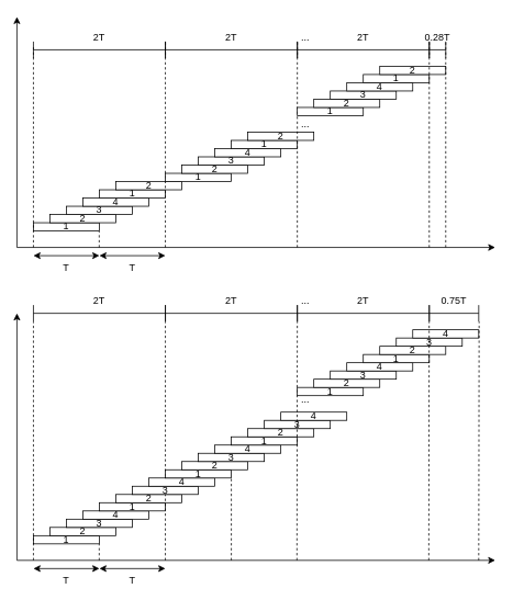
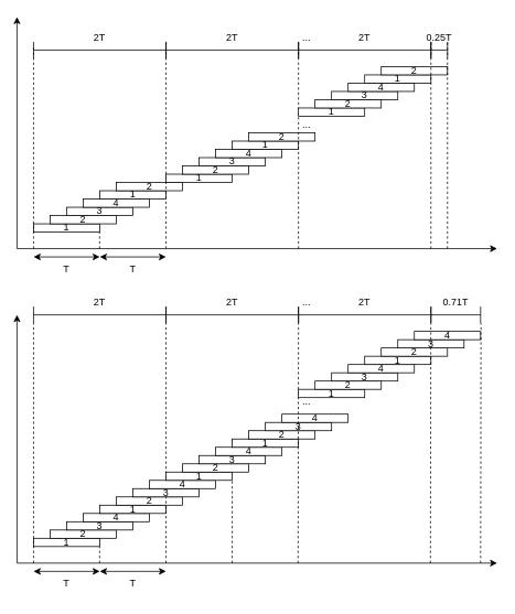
  <mxCell id="0" />
  <mxCell id="1" parent="0" />
  <mxCell id="2" value="" style="endArrow=classic;html=1;rounded=0;" parent="1" edge="1"><mxGeometry width="50" height="50" relative="1" as="geometry"><mxPoint x="20" y="300" as="sourcePoint" /><mxPoint x="20" y="20" as="targetPoint" /></mxGeometry></mxCell>
  <mxCell id="3" value="" style="endArrow=classic;html=1;rounded=0;" parent="1" edge="1"><mxGeometry width="50" height="50" relative="1" as="geometry"><mxPoint x="20" y="300" as="sourcePoint" /><mxPoint x="600" y="300" as="targetPoint" /></mxGeometry></mxCell>
  <mxCell id="4" value="1" style="rounded=0;whiteSpace=wrap;html=1;" parent="1" vertex="1"><mxGeometry x="40" y="270" width="80" height="10" as="geometry" /></mxCell>
  <mxCell id="5" value="" style="endArrow=none;dashed=1;html=1;rounded=0;entryX=0;entryY=0.25;entryDx=0;entryDy=0;entryPerimeter=0;" parent="1" target="51" edge="1"><mxGeometry width="50" height="50" relative="1" as="geometry"><mxPoint x="40" y="300" as="sourcePoint" /><mxPoint x="40" y="140" as="targetPoint" /></mxGeometry></mxCell>
  <mxCell id="6" value="" style="endArrow=none;dashed=1;html=1;rounded=0;entryX=0;entryY=1;entryDx=0;entryDy=0;" parent="1" edge="1"><mxGeometry width="50" height="50" relative="1" as="geometry"><mxPoint x="119.77" y="300" as="sourcePoint" /><mxPoint x="119.77" y="280" as="targetPoint" /></mxGeometry></mxCell>
  <mxCell id="7" value="2" style="rounded=0;whiteSpace=wrap;html=1;" parent="1" vertex="1"><mxGeometry x="60" y="260" width="80" height="10" as="geometry" /></mxCell>
  <mxCell id="8" value="3" style="rounded=0;whiteSpace=wrap;html=1;" parent="1" vertex="1"><mxGeometry x="80" y="250" width="80" height="10" as="geometry" /></mxCell>
  <mxCell id="9" value="4" style="rounded=0;whiteSpace=wrap;html=1;" parent="1" vertex="1"><mxGeometry x="100" y="240" width="80" height="10" as="geometry" /></mxCell>
  <mxCell id="10" value="1" style="rounded=0;whiteSpace=wrap;html=1;" parent="1" vertex="1"><mxGeometry x="120" y="230" width="80" height="10" as="geometry" /></mxCell>
  <mxCell id="11" value="&lt;font style=&quot;font-size: 12px;&quot;&gt;T&lt;/font&gt;" style="text;html=1;strokeColor=none;fillColor=none;align=center;verticalAlign=middle;whiteSpace=wrap;rounded=0;fontSize=6;" parent="1" vertex="1"><mxGeometry x="50" y="310" width="60" height="30" as="geometry" /></mxCell>
  <mxCell id="12" value="" style="endArrow=classic;startArrow=classic;html=1;rounded=0;fontSize=6;" parent="1" edge="1"><mxGeometry width="50" height="50" relative="1" as="geometry"><mxPoint x="40" y="310" as="sourcePoint" /><mxPoint x="120" y="310" as="targetPoint" /></mxGeometry></mxCell>
  <mxCell id="13" value="2" style="rounded=0;whiteSpace=wrap;html=1;" vertex="1" parent="1"><mxGeometry x="140" y="220" width="80" height="10" as="geometry" /></mxCell>
  <mxCell id="14" value="" style="endArrow=none;dashed=1;html=1;rounded=0;entryX=1;entryY=0;entryDx=0;entryDy=0;entryPerimeter=0;" parent="1" edge="1" target="51"><mxGeometry width="50" height="50" relative="1" as="geometry"><mxPoint x="200" y="300" as="sourcePoint" /><mxPoint x="200" y="140" as="targetPoint" /></mxGeometry></mxCell>
  <mxCell id="15" value="&lt;font style=&quot;font-size: 12px;&quot;&gt;T&lt;/font&gt;" style="text;html=1;strokeColor=none;fillColor=none;align=center;verticalAlign=middle;whiteSpace=wrap;rounded=0;fontSize=6;" vertex="1" parent="1"><mxGeometry x="130" y="310" width="60" height="30" as="geometry" /></mxCell>
  <mxCell id="16" value="" style="endArrow=classic;startArrow=classic;html=1;rounded=0;fontSize=6;" edge="1" parent="1"><mxGeometry width="50" height="50" relative="1" as="geometry"><mxPoint x="120" y="310" as="sourcePoint" /><mxPoint x="200" y="310" as="targetPoint" /></mxGeometry></mxCell>
  <mxCell id="17" value="1" style="rounded=0;whiteSpace=wrap;html=1;" vertex="1" parent="1"><mxGeometry x="200" y="210" width="80" height="10" as="geometry" /></mxCell>
  <mxCell id="18" value="2" style="rounded=0;whiteSpace=wrap;html=1;" vertex="1" parent="1"><mxGeometry x="220" y="200" width="80" height="10" as="geometry" /></mxCell>
  <mxCell id="19" value="3" style="rounded=0;whiteSpace=wrap;html=1;" vertex="1" parent="1"><mxGeometry x="240" y="190" width="80" height="10" as="geometry" /></mxCell>
  <mxCell id="20" value="4" style="rounded=0;whiteSpace=wrap;html=1;" vertex="1" parent="1"><mxGeometry x="260" y="180" width="80" height="10" as="geometry" /></mxCell>
  <mxCell id="21" value="1" style="rounded=0;whiteSpace=wrap;html=1;" vertex="1" parent="1"><mxGeometry x="280" y="170" width="80" height="10" as="geometry" /></mxCell>
  <mxCell id="22" value="2" style="rounded=0;whiteSpace=wrap;html=1;" vertex="1" parent="1"><mxGeometry x="300" y="160" width="80" height="10" as="geometry" /></mxCell>
  <mxCell id="23" value="" style="endArrow=classic;html=1;rounded=0;" edge="1" parent="1"><mxGeometry width="50" height="50" relative="1" as="geometry"><mxPoint x="20" y="680" as="sourcePoint" /><mxPoint x="20" y="380" as="targetPoint" /></mxGeometry></mxCell>
  <mxCell id="24" value="" style="endArrow=classic;html=1;rounded=0;" edge="1" parent="1"><mxGeometry width="50" height="50" relative="1" as="geometry"><mxPoint x="20" y="680" as="sourcePoint" /><mxPoint x="600" y="680" as="targetPoint" /></mxGeometry></mxCell>
  <mxCell id="25" value="1" style="rounded=0;whiteSpace=wrap;html=1;" vertex="1" parent="1"><mxGeometry x="40" y="650" width="80" height="10" as="geometry" /></mxCell>
  <mxCell id="26" value="" style="endArrow=none;dashed=1;html=1;rounded=0;" edge="1" parent="1"><mxGeometry width="50" height="50" relative="1" as="geometry"><mxPoint x="40" y="680" as="sourcePoint" /><mxPoint x="40" y="390" as="targetPoint" /></mxGeometry></mxCell>
  <mxCell id="27" value="" style="endArrow=none;dashed=1;html=1;rounded=0;entryX=0;entryY=1;entryDx=0;entryDy=0;" edge="1" parent="1"><mxGeometry width="50" height="50" relative="1" as="geometry"><mxPoint x="119.77" y="680" as="sourcePoint" /><mxPoint x="119.77" y="660" as="targetPoint" /></mxGeometry></mxCell>
  <mxCell id="28" value="2" style="rounded=0;whiteSpace=wrap;html=1;" vertex="1" parent="1"><mxGeometry x="60" y="640" width="80" height="10" as="geometry" /></mxCell>
  <mxCell id="29" value="3" style="rounded=0;whiteSpace=wrap;html=1;" vertex="1" parent="1"><mxGeometry x="80" y="630" width="80" height="10" as="geometry" /></mxCell>
  <mxCell id="30" value="4" style="rounded=0;whiteSpace=wrap;html=1;" vertex="1" parent="1"><mxGeometry x="100" y="620" width="80" height="10" as="geometry" /></mxCell>
  <mxCell id="31" value="1" style="rounded=0;whiteSpace=wrap;html=1;" vertex="1" parent="1"><mxGeometry x="120" y="610" width="80" height="10" as="geometry" /></mxCell>
  <mxCell id="32" value="&lt;font style=&quot;font-size: 12px;&quot;&gt;T&lt;/font&gt;" style="text;html=1;strokeColor=none;fillColor=none;align=center;verticalAlign=middle;whiteSpace=wrap;rounded=0;fontSize=6;" vertex="1" parent="1"><mxGeometry x="50" y="690" width="60" height="30" as="geometry" /></mxCell>
  <mxCell id="33" value="" style="endArrow=classic;startArrow=classic;html=1;rounded=0;fontSize=6;" edge="1" parent="1"><mxGeometry width="50" height="50" relative="1" as="geometry"><mxPoint x="40" y="690" as="sourcePoint" /><mxPoint x="120" y="690" as="targetPoint" /></mxGeometry></mxCell>
  <mxCell id="34" value="2" style="rounded=0;whiteSpace=wrap;html=1;" vertex="1" parent="1"><mxGeometry x="140" y="600" width="80" height="10" as="geometry" /></mxCell>
  <mxCell id="35" value="" style="endArrow=none;dashed=1;html=1;rounded=0;" edge="1" parent="1"><mxGeometry width="50" height="50" relative="1" as="geometry"><mxPoint x="200" y="680" as="sourcePoint" /><mxPoint x="200" y="390" as="targetPoint" /></mxGeometry></mxCell>
  <mxCell id="36" value="&lt;font style=&quot;font-size: 12px;&quot;&gt;T&lt;/font&gt;" style="text;html=1;strokeColor=none;fillColor=none;align=center;verticalAlign=middle;whiteSpace=wrap;rounded=0;fontSize=6;" vertex="1" parent="1"><mxGeometry x="130" y="690" width="60" height="30" as="geometry" /></mxCell>
  <mxCell id="37" value="" style="endArrow=classic;startArrow=classic;html=1;rounded=0;fontSize=6;" edge="1" parent="1"><mxGeometry width="50" height="50" relative="1" as="geometry"><mxPoint x="120" y="690" as="sourcePoint" /><mxPoint x="200" y="690" as="targetPoint" /></mxGeometry></mxCell>
  <mxCell id="38" value="3" style="rounded=0;whiteSpace=wrap;html=1;" vertex="1" parent="1"><mxGeometry x="160" y="590" width="80" height="10" as="geometry" /></mxCell>
  <mxCell id="39" value="4" style="rounded=0;whiteSpace=wrap;html=1;" vertex="1" parent="1"><mxGeometry x="180" y="580" width="80" height="10" as="geometry" /></mxCell>
  <mxCell id="40" value="1" style="rounded=0;whiteSpace=wrap;html=1;" vertex="1" parent="1"><mxGeometry x="200" y="570" width="80" height="10" as="geometry" /></mxCell>
  <mxCell id="41" value="2" style="rounded=0;whiteSpace=wrap;html=1;" vertex="1" parent="1"><mxGeometry x="220" y="560" width="80" height="10" as="geometry" /></mxCell>
  <mxCell id="42" value="3" style="rounded=0;whiteSpace=wrap;html=1;" vertex="1" parent="1"><mxGeometry x="240" y="550" width="80" height="10" as="geometry" /></mxCell>
  <mxCell id="43" value="4" style="rounded=0;whiteSpace=wrap;html=1;" vertex="1" parent="1"><mxGeometry x="260" y="540" width="80" height="10" as="geometry" /></mxCell>
  <mxCell id="44" value="1" style="rounded=0;whiteSpace=wrap;html=1;" vertex="1" parent="1"><mxGeometry x="280" y="530" width="80" height="10" as="geometry" /></mxCell>
  <mxCell id="45" value="2" style="rounded=0;whiteSpace=wrap;html=1;" vertex="1" parent="1"><mxGeometry x="300" y="520" width="80" height="10" as="geometry" /></mxCell>
  <mxCell id="46" value="3" style="rounded=0;whiteSpace=wrap;html=1;" vertex="1" parent="1"><mxGeometry x="320" y="510" width="80" height="10" as="geometry" /></mxCell>
  <mxCell id="47" value="4" style="rounded=0;whiteSpace=wrap;html=1;" vertex="1" parent="1"><mxGeometry x="340" y="500" width="80" height="10" as="geometry" /></mxCell>
  <mxCell id="48" value="" style="endArrow=none;dashed=1;html=1;rounded=0;" edge="1" parent="1"><mxGeometry width="50" height="50" relative="1" as="geometry"><mxPoint x="359.52" y="680" as="sourcePoint" /><mxPoint x="360" y="390" as="targetPoint" /></mxGeometry></mxCell>
  <mxCell id="49" value="" style="endArrow=none;dashed=1;html=1;rounded=0;" edge="1" parent="1"><mxGeometry width="50" height="50" relative="1" as="geometry"><mxPoint x="280" y="680" as="sourcePoint" /><mxPoint x="280" y="580" as="targetPoint" /></mxGeometry></mxCell>
  <mxCell id="50" value="" style="endArrow=none;dashed=1;html=1;rounded=0;" edge="1" parent="1"><mxGeometry width="50" height="50" relative="1" as="geometry"><mxPoint x="360" y="300" as="sourcePoint" /><mxPoint x="360" y="50" as="targetPoint" /></mxGeometry></mxCell>
  <mxCell id="51" value="" style="shape=crossbar;whiteSpace=wrap;html=1;rounded=1;" vertex="1" parent="1"><mxGeometry x="40" y="50" width="160" height="20" as="geometry" /></mxCell>
  <mxCell id="52" value="2T" style="text;html=1;strokeColor=none;fillColor=none;align=center;verticalAlign=middle;whiteSpace=wrap;rounded=0;" vertex="1" parent="1"><mxGeometry x="90" y="30" width="60" height="30" as="geometry" /></mxCell>
  <mxCell id="53" value="1" style="rounded=0;whiteSpace=wrap;html=1;" vertex="1" parent="1"><mxGeometry x="360" y="130" width="80" height="10" as="geometry" /></mxCell>
  <mxCell id="54" value="2" style="rounded=0;whiteSpace=wrap;html=1;" vertex="1" parent="1"><mxGeometry x="380" y="120" width="80" height="10" as="geometry" /></mxCell>
  <mxCell id="55" value="3" style="rounded=0;whiteSpace=wrap;html=1;" vertex="1" parent="1"><mxGeometry x="400" y="110" width="80" height="10" as="geometry" /></mxCell>
  <mxCell id="56" value="4" style="rounded=0;whiteSpace=wrap;html=1;" vertex="1" parent="1"><mxGeometry x="420" y="100" width="80" height="10" as="geometry" /></mxCell>
  <mxCell id="57" value="1" style="rounded=0;whiteSpace=wrap;html=1;" vertex="1" parent="1"><mxGeometry x="440" y="90" width="80" height="10" as="geometry" /></mxCell>
  <mxCell id="58" value="2" style="rounded=0;whiteSpace=wrap;html=1;" vertex="1" parent="1"><mxGeometry x="460" y="80" width="80" height="10" as="geometry" /></mxCell>
  <mxCell id="59" value="..." style="text;html=1;strokeColor=none;fillColor=none;align=center;verticalAlign=middle;whiteSpace=wrap;rounded=0;" vertex="1" parent="1"><mxGeometry x="340" y="135" width="60" height="30" as="geometry" /></mxCell>
  <mxCell id="60" value="" style="endArrow=none;dashed=1;html=1;rounded=0;" edge="1" parent="1"><mxGeometry width="50" height="50" relative="1" as="geometry"><mxPoint x="520" y="300" as="sourcePoint" /><mxPoint x="520" y="50" as="targetPoint" /></mxGeometry></mxCell>
  <mxCell id="61" value="" style="shape=crossbar;whiteSpace=wrap;html=1;rounded=1;" vertex="1" parent="1"><mxGeometry x="200" y="50" width="160" height="20" as="geometry" /></mxCell>
  <mxCell id="62" value="2T" style="text;html=1;strokeColor=none;fillColor=none;align=center;verticalAlign=middle;whiteSpace=wrap;rounded=0;" vertex="1" parent="1"><mxGeometry x="250" y="30" width="60" height="30" as="geometry" /></mxCell>
  <mxCell id="63" value="" style="shape=crossbar;whiteSpace=wrap;html=1;rounded=1;" vertex="1" parent="1"><mxGeometry x="360" y="50" width="160" height="20" as="geometry" /></mxCell>
  <mxCell id="64" value="2T" style="text;html=1;strokeColor=none;fillColor=none;align=center;verticalAlign=middle;whiteSpace=wrap;rounded=0;" vertex="1" parent="1"><mxGeometry x="410" y="30" width="60" height="30" as="geometry" /></mxCell>
  <mxCell id="65" value="..." style="text;html=1;strokeColor=none;fillColor=none;align=center;verticalAlign=middle;whiteSpace=wrap;rounded=0;" vertex="1" parent="1"><mxGeometry x="340" y="30" width="60" height="30" as="geometry" /></mxCell>
  <mxCell id="66" value="" style="endArrow=none;dashed=1;html=1;rounded=0;" edge="1" parent="1"><mxGeometry width="50" height="50" relative="1" as="geometry"><mxPoint x="540" y="300" as="sourcePoint" /><mxPoint x="540" y="50" as="targetPoint" /></mxGeometry></mxCell>
  <mxCell id="67" value="" style="shape=crossbar;whiteSpace=wrap;html=1;rounded=1;" vertex="1" parent="1"><mxGeometry x="520" y="50" width="20" height="20" as="geometry" /></mxCell>
- <mxCell id="68" value="0.28T" style="text;html=1;strokeColor=none;fillColor=none;align=center;verticalAlign=middle;whiteSpace=wrap;rounded=0;" vertex="1" parent="1"><mxGeometry x="500" y="30" width="60" height="30" as="geometry" /></mxCell>
+ <mxCell id="68" value="0.25T" style="text;html=1;strokeColor=none;fillColor=none;align=center;verticalAlign=middle;whiteSpace=wrap;rounded=0;" vertex="1" parent="1"><mxGeometry x="500" y="30" width="60" height="30" as="geometry" /></mxCell>
  <mxCell id="69" value="1" style="rounded=0;whiteSpace=wrap;html=1;" vertex="1" parent="1"><mxGeometry x="360" y="470" width="80" height="10" as="geometry" /></mxCell>
  <mxCell id="70" value="2" style="rounded=0;whiteSpace=wrap;html=1;" vertex="1" parent="1"><mxGeometry x="380" y="460" width="80" height="10" as="geometry" /></mxCell>
  <mxCell id="71" value="3" style="rounded=0;whiteSpace=wrap;html=1;" vertex="1" parent="1"><mxGeometry x="400" y="450" width="80" height="10" as="geometry" /></mxCell>
  <mxCell id="72" value="4" style="rounded=0;whiteSpace=wrap;html=1;" vertex="1" parent="1"><mxGeometry x="420" y="440" width="80" height="10" as="geometry" /></mxCell>
  <mxCell id="73" value="1" style="rounded=0;whiteSpace=wrap;html=1;" vertex="1" parent="1"><mxGeometry x="440" y="430" width="80" height="10" as="geometry" /></mxCell>
  <mxCell id="74" value="2" style="rounded=0;whiteSpace=wrap;html=1;" vertex="1" parent="1"><mxGeometry x="460" y="420" width="80" height="10" as="geometry" /></mxCell>
  <mxCell id="75" value="3" style="rounded=0;whiteSpace=wrap;html=1;" vertex="1" parent="1"><mxGeometry x="480" y="410" width="80" height="10" as="geometry" /></mxCell>
  <mxCell id="76" value="4" style="rounded=0;whiteSpace=wrap;html=1;" vertex="1" parent="1"><mxGeometry x="500" y="400" width="80" height="10" as="geometry" /></mxCell>
  <mxCell id="77" value="..." style="text;html=1;strokeColor=none;fillColor=none;align=center;verticalAlign=middle;whiteSpace=wrap;rounded=0;" vertex="1" parent="1"><mxGeometry x="340" y="470" width="60" height="30" as="geometry" /></mxCell>
  <mxCell id="78" value="" style="endArrow=none;dashed=1;html=1;rounded=0;" edge="1" parent="1"><mxGeometry width="50" height="50" relative="1" as="geometry"><mxPoint x="519.43" y="680" as="sourcePoint" /><mxPoint x="519.91" y="390" as="targetPoint" /></mxGeometry></mxCell>
  <mxCell id="79" value="" style="endArrow=none;dashed=1;html=1;rounded=0;" edge="1" parent="1"><mxGeometry width="50" height="50" relative="1" as="geometry"><mxPoint x="580" y="680" as="sourcePoint" /><mxPoint x="580.48" y="390" as="targetPoint" /></mxGeometry></mxCell>
  <mxCell id="80" value="" style="shape=crossbar;whiteSpace=wrap;html=1;rounded=1;" vertex="1" parent="1"><mxGeometry x="40" y="370" width="160" height="20" as="geometry" /></mxCell>
  <mxCell id="81" value="2T" style="text;html=1;strokeColor=none;fillColor=none;align=center;verticalAlign=middle;whiteSpace=wrap;rounded=0;" vertex="1" parent="1"><mxGeometry x="90" y="350" width="60" height="30" as="geometry" /></mxCell>
  <mxCell id="82" value="" style="shape=crossbar;whiteSpace=wrap;html=1;rounded=1;" vertex="1" parent="1"><mxGeometry x="200" y="370" width="160" height="20" as="geometry" /></mxCell>
  <mxCell id="83" value="2T" style="text;html=1;strokeColor=none;fillColor=none;align=center;verticalAlign=middle;whiteSpace=wrap;rounded=0;" vertex="1" parent="1"><mxGeometry x="250" y="350" width="60" height="30" as="geometry" /></mxCell>
  <mxCell id="84" value="" style="shape=crossbar;whiteSpace=wrap;html=1;rounded=1;" vertex="1" parent="1"><mxGeometry x="360" y="370" width="160" height="20" as="geometry" /></mxCell>
  <mxCell id="85" value="2T" style="text;html=1;strokeColor=none;fillColor=none;align=center;verticalAlign=middle;whiteSpace=wrap;rounded=0;" vertex="1" parent="1"><mxGeometry x="410" y="350" width="60" height="30" as="geometry" /></mxCell>
  <mxCell id="86" value="..." style="text;html=1;strokeColor=none;fillColor=none;align=center;verticalAlign=middle;whiteSpace=wrap;rounded=0;" vertex="1" parent="1"><mxGeometry x="340" y="350" width="60" height="30" as="geometry" /></mxCell>
  <mxCell id="87" value="" style="shape=crossbar;whiteSpace=wrap;html=1;rounded=1;" vertex="1" parent="1"><mxGeometry x="520" y="370" width="60" height="20" as="geometry" /></mxCell>
- <mxCell id="88" value="0.75T" style="text;html=1;strokeColor=none;fillColor=none;align=center;verticalAlign=middle;whiteSpace=wrap;rounded=0;" vertex="1" parent="1"><mxGeometry x="520" y="350" width="60" height="30" as="geometry" /></mxCell>
+ <mxCell id="88" value="0.71T" style="text;html=1;strokeColor=none;fillColor=none;align=center;verticalAlign=middle;whiteSpace=wrap;rounded=0;" vertex="1" parent="1"><mxGeometry x="520" y="350" width="60" height="30" as="geometry" /></mxCell>
